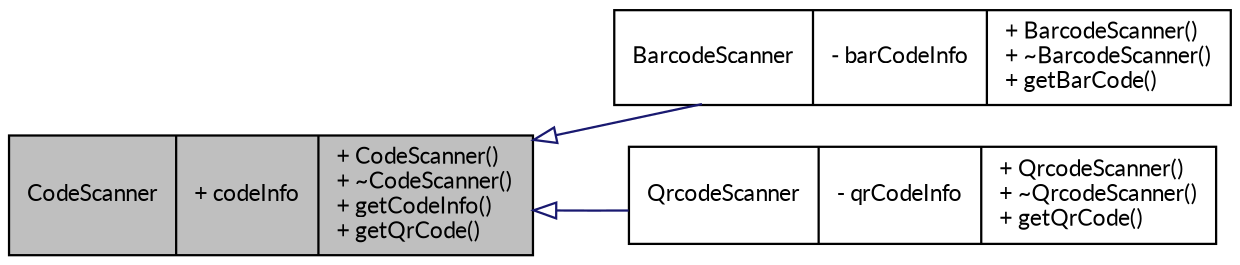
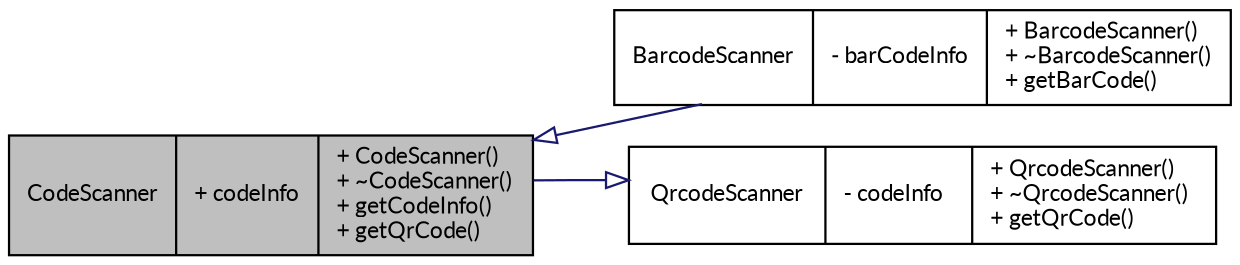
  digraph {
    fontname=Lato
    rankdir=LR
    node [color=black fillcolor=white fontname=Lato fontsize=10 shape=record style=filled]
    edge [arrowtail=onormal color=midnightblue dir=back fontname=Lato fontsize=10 labelfontname=Helvetica labelfontsize=10 style=solid]
    n1 [fillcolor=grey75 fontcolor=black height=0.2 label="{CodeScanner\n|+ codeInfo\l|+ CodeScanner()\l+ ~CodeScanner()\l+ getCodeInfo()\l+ getQrCode()\l}" width=0.4]
    n2 [height=0.2 label="{BarcodeScanner\n|- barCodeInfo\l|+ BarcodeScanner()\l+ ~BarcodeScanner()\l+ getBarCode()\l}" width=0.4]
-   n3 [height=0.2 label="{QrcodeScanner\n|- qrCodeInfo\l|+ QrcodeScanner()\l+ ~QrcodeScanner()\l+ getQrCode()\l}" width=0.4]
+   n3 [height=0.2 label="{QrcodeScanner\n|- codeInfo\l|+ QrcodeScanner()\l+ ~QrcodeScanner()\l+ getQrCode()\l}" width=0.4]
    n1 -> n2
-   n1 -> n3
+   n3 -> n1
  }
